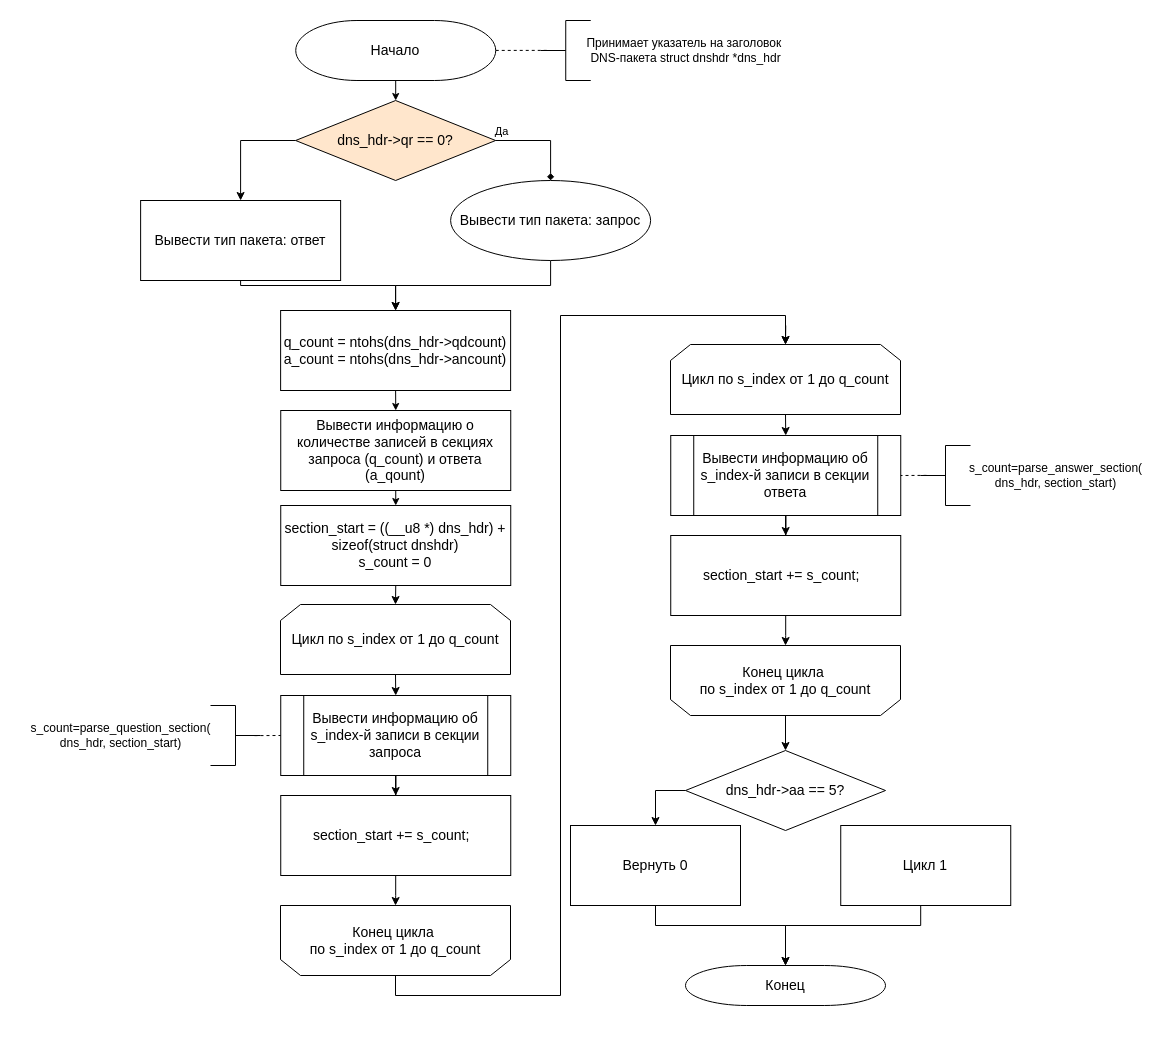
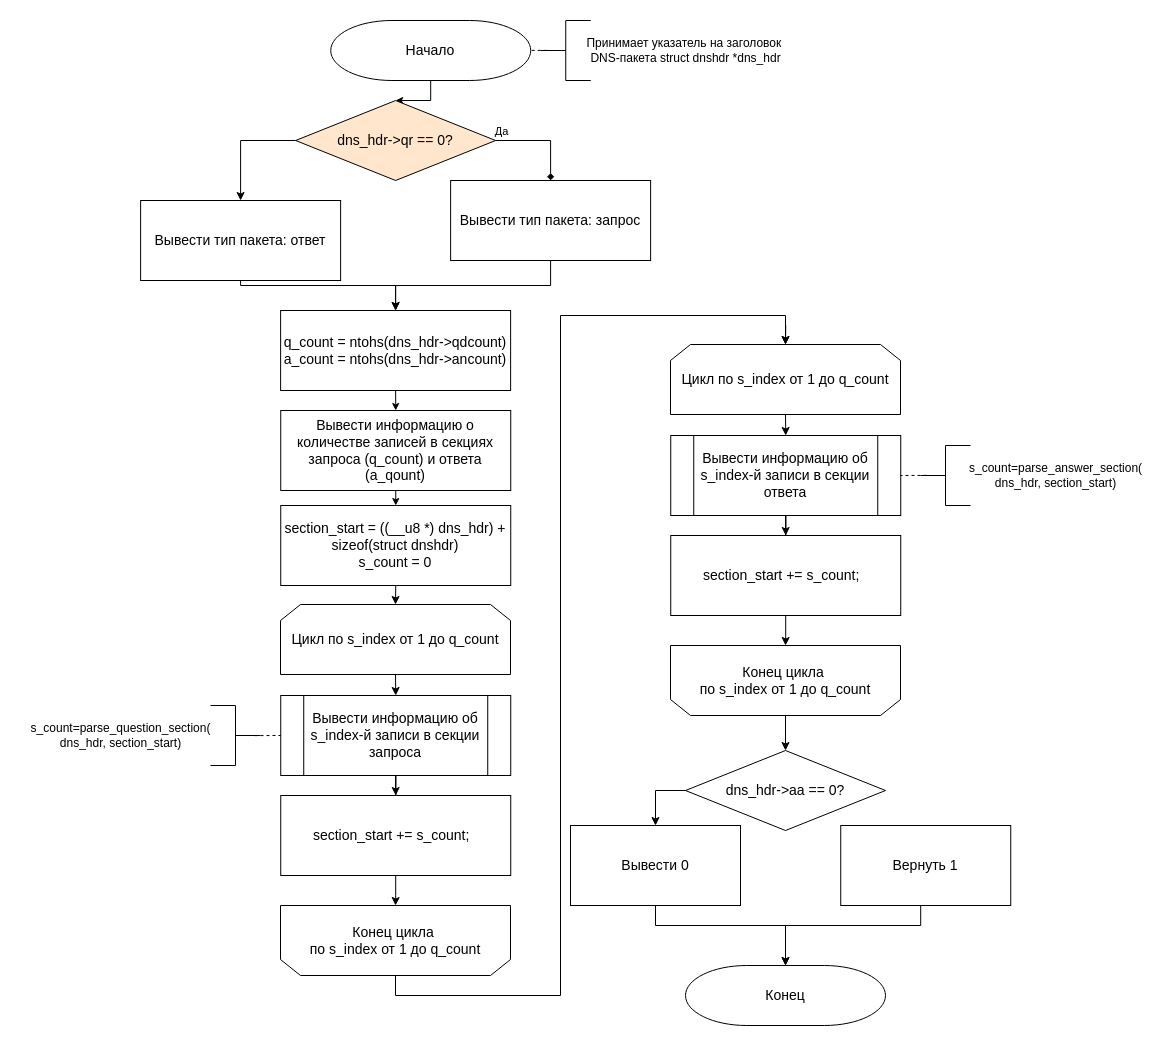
  <mxCell id="0" />
  <mxCell id="1" parent="0" />
  <mxCell id="2" style="edgeStyle=orthogonalEdgeStyle;rounded=0;orthogonalLoop=1;jettySize=auto;html=1;startSize=1;endArrow=classic;endFill=1;endSize=5;strokeWidth=1;" parent="1" source="3" target="5" edge="1"><mxGeometry relative="1" as="geometry" /></mxCell>
- <mxCell id="3" value="Начало" style="strokeWidth=1;shape=mxgraph.flowchart.terminator;whiteSpace=wrap;fontFamily=Helvetica;fontSize=14;fontStyle=0" parent="1" vertex="1"><mxGeometry x="295.24" y="20" width="200" height="60" as="geometry" /></mxCell>
+ <mxCell id="3" value="Начало" style="strokeWidth=1;shape=mxgraph.flowchart.terminator;whiteSpace=wrap;fontFamily=Helvetica;fontSize=14;fontStyle=0" parent="1" vertex="1"><mxGeometry x="330.24" y="20" width="200" height="60" as="geometry" /></mxCell>
  <mxCell id="4" style="edgeStyle=orthogonalEdgeStyle;rounded=0;orthogonalLoop=1;jettySize=auto;html=1;exitX=0;exitY=0.5;exitDx=0;exitDy=0;" parent="1" source="5" target="18" edge="1"><mxGeometry relative="1" as="geometry" /></mxCell>
  <mxCell id="5" value="dns_hdr-&gt;qr == 0?" style="rhombus;whiteSpace=wrap;strokeWidth=1;fontFamily=Helvetica;fontSize=14;fontStyle=0;fillColor=#ffe6cc;" parent="1" vertex="1"><mxGeometry x="295.12" y="100" width="200" height="80" as="geometry" /></mxCell>
  <mxCell id="6" style="edgeStyle=orthogonalEdgeStyle;rounded=0;orthogonalLoop=1;jettySize=auto;html=1;exitX=0.5;exitY=1;exitDx=0;exitDy=0;entryX=0.5;entryY=0;entryDx=0;entryDy=0;startSize=1;endArrow=classic;endFill=1;endSize=5;strokeWidth=1;" parent="1" source="7" target="10" edge="1"><mxGeometry relative="1" as="geometry" /></mxCell>
  <mxCell id="7" value="q_count = ntohs(dns_hdr-&gt;qdcount)&#10;a_count = ntohs(dns_hdr-&gt;ancount)" style="rounded=0;whiteSpace=wrap;strokeWidth=1;fontFamily=Helvetica;fontSize=14;fontStyle=0" parent="1" vertex="1"><mxGeometry x="280.12" y="310" width="230" height="80" as="geometry" /></mxCell>
  <mxCell id="8" value="" style="endArrow=none;dashed=1;html=1;strokeWidth=1;startSize=1;endSize=1;exitX=0.12;exitY=0.498;exitDx=0;exitDy=0;exitPerimeter=0;" parent="1" source="9" target="3" edge="1"><mxGeometry width="50" height="50" relative="1" as="geometry"><mxPoint x="590.12" y="50" as="sourcePoint" /><mxPoint x="500" y="50" as="targetPoint" /></mxGeometry></mxCell>
  <mxCell id="9" value="" style="strokeWidth=1;html=1;shape=mxgraph.flowchart.annotation_2;align=left;labelPosition=right;pointerEvents=1;direction=east;" parent="1" vertex="1"><mxGeometry x="540.24" y="20" width="50" height="60" as="geometry" /></mxCell>
  <mxCell id="10" value="Вывести информацию о количестве записей в секциях запроса (q_count) и ответа (a_qount)" style="rounded=0;whiteSpace=wrap;strokeWidth=1;fontFamily=Helvetica;fontSize=14;fontStyle=0" parent="1" vertex="1"><mxGeometry x="280.24" y="410" width="230" height="80" as="geometry" /></mxCell>
  <mxCell id="11" style="edgeStyle=orthogonalEdgeStyle;rounded=0;orthogonalLoop=1;jettySize=auto;html=1;entryX=0.5;entryY=0;entryDx=0;entryDy=0;" parent="1" source="12" edge="1" target="7"><mxGeometry relative="1" as="geometry"><mxPoint x="395" y="285" as="targetPoint" /><Array as="points"><mxPoint x="550" y="285" /><mxPoint x="395" y="285" /></Array></mxGeometry></mxCell>
- <mxCell id="12" value="Вывести тип пакета: запрос" style="ellipse;whiteSpace=wrap;strokeWidth=1;fontFamily=Helvetica;fontSize=14;fontStyle=0;" parent="1" vertex="1"><mxGeometry x="450.12" y="180" width="200" height="80" as="geometry" /></mxCell>
+ <mxCell id="12" value="Вывести тип пакета: запрос" style="rounded=0;whiteSpace=wrap;strokeWidth=1;fontFamily=Helvetica;fontSize=14;fontStyle=0" parent="1" vertex="1"><mxGeometry x="450.12" y="180" width="200" height="80" as="geometry" /></mxCell>
  <mxCell id="13" style="edgeStyle=orthogonalEdgeStyle;rounded=0;orthogonalLoop=1;jettySize=auto;html=1;entryX=0.5;entryY=0;entryDx=0;entryDy=0;entryPerimeter=0;startSize=1;endArrow=diamond;endFill=1;endSize=5;strokeWidth=1;exitX=1;exitY=0.5;exitDx=0;exitDy=0;" parent="1" source="5" target="12" edge="1"><mxGeometry relative="1" as="geometry"><mxPoint x="495.12" y="140" as="sourcePoint" /><mxPoint x="670.12" y="260" as="targetPoint" /></mxGeometry></mxCell>
  <mxCell id="14" value="Да" style="edgeLabel;html=1;align=center;verticalAlign=middle;resizable=0;points=[];" parent="13" vertex="1" connectable="0"><mxGeometry x="-0.397" y="-4" relative="1" as="geometry"><mxPoint x="-23.24" y="-14" as="offset" /></mxGeometry></mxCell>
  <mxCell id="15" style="edgeStyle=orthogonalEdgeStyle;rounded=0;orthogonalLoop=1;jettySize=auto;html=1;exitX=0.5;exitY=1;exitDx=0;exitDy=0;" parent="1" source="16" target="27" edge="1"><mxGeometry relative="1" as="geometry" /></mxCell>
  <mxCell id="16" value="Вывести информацию об s_index-й записи в секции запроса" style="shape=process;whiteSpace=wrap;backgroundOutline=1;fontFamily=Helvetica;fontSize=14;fontStyle=0" parent="1" vertex="1"><mxGeometry x="280.24" y="695" width="230" height="80" as="geometry" /></mxCell>
  <mxCell id="17" style="edgeStyle=orthogonalEdgeStyle;rounded=0;orthogonalLoop=1;jettySize=auto;html=1;entryX=0.5;entryY=0;entryDx=0;entryDy=0;" parent="1" source="18" target="7" edge="1"><mxGeometry relative="1" as="geometry"><Array as="points"><mxPoint x="240" y="285" /><mxPoint x="395" y="285" /></Array></mxGeometry></mxCell>
  <mxCell id="18" value="Вывести тип пакета: ответ" style="rounded=0;whiteSpace=wrap;strokeWidth=1;fontFamily=Helvetica;fontSize=14;fontStyle=0" parent="1" vertex="1"><mxGeometry x="140.12" y="200" width="200" height="80" as="geometry" /></mxCell>
  <mxCell id="19" style="edgeStyle=orthogonalEdgeStyle;rounded=0;orthogonalLoop=1;jettySize=auto;html=1;exitX=0.5;exitY=1;exitDx=0;exitDy=0;entryX=0.5;entryY=0;entryDx=0;entryDy=0;" parent="1" source="20" target="23" edge="1"><mxGeometry relative="1" as="geometry" /></mxCell>
  <mxCell id="20" value="section_start = ((__u8 *) dns_hdr) + sizeof(struct dnshdr)&#10;s_count = 0" style="rounded=0;whiteSpace=wrap;strokeWidth=1;fontFamily=Helvetica;fontSize=14;fontStyle=0" parent="1" vertex="1"><mxGeometry x="280.24" y="505" width="230" height="80" as="geometry" /></mxCell>
  <mxCell id="21" style="edgeStyle=orthogonalEdgeStyle;rounded=0;orthogonalLoop=1;jettySize=auto;html=1;exitX=0.5;exitY=1;exitDx=0;exitDy=0;entryX=0.5;entryY=0;entryDx=0;entryDy=0;startSize=1;endArrow=classic;endFill=1;endSize=5;strokeWidth=1;" parent="1" source="10" target="20" edge="1"><mxGeometry relative="1" as="geometry"><mxPoint x="395.24" y="490" as="sourcePoint" /><mxPoint x="395.12" y="604" as="targetPoint" /></mxGeometry></mxCell>
  <mxCell id="22" style="edgeStyle=orthogonalEdgeStyle;rounded=0;orthogonalLoop=1;jettySize=auto;html=1;exitX=0.5;exitY=1;exitDx=0;exitDy=0;entryX=0.5;entryY=0;entryDx=0;entryDy=0;" parent="1" source="23" target="16" edge="1"><mxGeometry relative="1" as="geometry" /></mxCell>
  <mxCell id="23" value="&lt;span style=&quot;font-size: 14px&quot;&gt;Цикл по&amp;nbsp;&lt;/span&gt;&lt;span style=&quot;font-size: 14px&quot;&gt;s_index от 1 до q_count&lt;/span&gt;" style="shape=loopLimit;whiteSpace=wrap;html=1;strokeWidth=1;" parent="1" vertex="1"><mxGeometry x="280" y="604" width="230" height="70" as="geometry" /></mxCell>
  <mxCell id="24" style="edgeStyle=orthogonalEdgeStyle;rounded=0;orthogonalLoop=1;jettySize=auto;html=1;exitX=0.5;exitY=0;exitDx=0;exitDy=0;entryX=0.5;entryY=0;entryDx=0;entryDy=0;" parent="1" source="25" target="36" edge="1"><mxGeometry relative="1" as="geometry"><Array as="points"><mxPoint x="395" y="995" /><mxPoint x="560" y="995" /><mxPoint x="560" y="315" /><mxPoint x="785" y="315" /></Array></mxGeometry></mxCell>
  <mxCell id="25" value="&lt;span style=&quot;font-size: 14px&quot;&gt;Конец цикла&amp;nbsp;&lt;br&gt;&lt;/span&gt;&lt;span style=&quot;font-size: 14px&quot;&gt;по&amp;nbsp;&lt;/span&gt;&lt;span style=&quot;font-size: 14px&quot;&gt;s_index от 1 до q_count&lt;/span&gt;&lt;span style=&quot;font-size: 14px&quot;&gt;&lt;br&gt;&lt;/span&gt;" style="shape=loopLimit;whiteSpace=wrap;html=1;strokeWidth=1;direction=west;" parent="1" vertex="1"><mxGeometry x="280" y="905" width="230" height="70" as="geometry" /></mxCell>
  <mxCell id="26" style="edgeStyle=orthogonalEdgeStyle;rounded=0;orthogonalLoop=1;jettySize=auto;html=1;entryX=0.5;entryY=1;entryDx=0;entryDy=0;" parent="1" source="27" target="25" edge="1"><mxGeometry relative="1" as="geometry" /></mxCell>
  <mxCell id="27" value="section_start += s_count;  " style="rounded=0;whiteSpace=wrap;strokeWidth=1;fontFamily=Helvetica;fontSize=14;fontStyle=0" parent="1" vertex="1"><mxGeometry x="280.24" y="795" width="230" height="80" as="geometry" /></mxCell>
  <mxCell id="28" value="&lt;span style=&quot;text-align: left&quot;&gt;Принимает указатель на заголовок&amp;nbsp;&lt;/span&gt;&lt;br style=&quot;text-align: left&quot;&gt;&lt;span style=&quot;text-align: left&quot;&gt;DNS-пакета struct dnshdr *dns_hdr&lt;/span&gt;" style="text;html=1;align=center;verticalAlign=middle;resizable=0;points=[];autosize=1;" parent="1" vertex="1"><mxGeometry x="580" y="35" width="210" height="30" as="geometry" /></mxCell>
  <mxCell id="29" value="" style="endArrow=none;dashed=1;html=1;strokeWidth=1;entryX=0;entryY=0.5;entryDx=0;entryDy=0;entryPerimeter=0;startSize=1;endSize=1;exitX=0.12;exitY=0.498;exitDx=0;exitDy=0;exitPerimeter=0;" parent="1" source="30" edge="1"><mxGeometry width="50" height="50" relative="1" as="geometry"><mxPoint x="575.12" y="735" as="sourcePoint" /><mxPoint x="280.24" y="735" as="targetPoint" /></mxGeometry></mxCell>
  <mxCell id="30" value="" style="strokeWidth=1;html=1;shape=mxgraph.flowchart.annotation_2;align=left;labelPosition=right;pointerEvents=1;direction=west;" parent="1" vertex="1"><mxGeometry x="210" y="705" width="50" height="60" as="geometry" /></mxCell>
  <mxCell id="31" value="s_count=parse_question_section(&lt;br style=&quot;padding: 0px ; margin: 0px&quot;&gt;dns_hdr, section_start)" style="text;html=1;align=center;verticalAlign=middle;resizable=0;points=[];autosize=1;" parent="1" vertex="1"><mxGeometry x="20" y="720" width="200" height="30" as="geometry" /></mxCell>
  <mxCell id="32" style="edgeStyle=orthogonalEdgeStyle;rounded=0;orthogonalLoop=1;jettySize=auto;html=1;exitX=0.5;exitY=1;exitDx=0;exitDy=0;" parent="1" source="33" target="39" edge="1"><mxGeometry relative="1" as="geometry" /></mxCell>
  <mxCell id="33" value="Вывести информацию об s_index-й записи в секции ответа" style="shape=process;whiteSpace=wrap;backgroundOutline=1;fontFamily=Helvetica;fontSize=14;fontStyle=0" parent="1" vertex="1"><mxGeometry x="670.24" y="435" width="230" height="80" as="geometry" /></mxCell>
  <mxCell id="34" style="edgeStyle=orthogonalEdgeStyle;rounded=0;orthogonalLoop=1;jettySize=auto;html=1;exitX=0.5;exitY=1;exitDx=0;exitDy=0;entryX=0.5;entryY=0;entryDx=0;entryDy=0;" parent="1" target="36" edge="1"><mxGeometry relative="1" as="geometry"><mxPoint x="785.24" y="325" as="sourcePoint" /></mxGeometry></mxCell>
  <mxCell id="35" style="edgeStyle=orthogonalEdgeStyle;rounded=0;orthogonalLoop=1;jettySize=auto;html=1;exitX=0.5;exitY=1;exitDx=0;exitDy=0;entryX=0.5;entryY=0;entryDx=0;entryDy=0;" parent="1" source="36" target="33" edge="1"><mxGeometry relative="1" as="geometry" /></mxCell>
  <mxCell id="36" value="&lt;span style=&quot;font-size: 14px&quot;&gt;Цикл по&amp;nbsp;&lt;/span&gt;&lt;span style=&quot;font-size: 14px&quot;&gt;s_index от 1 до q_count&lt;/span&gt;" style="shape=loopLimit;whiteSpace=wrap;html=1;strokeWidth=1;" parent="1" vertex="1"><mxGeometry x="670" y="344" width="230" height="70" as="geometry" /></mxCell>
  <mxCell id="37" value="&lt;span style=&quot;font-size: 14px&quot;&gt;Конец цикла&amp;nbsp;&lt;br&gt;&lt;/span&gt;&lt;span style=&quot;font-size: 14px&quot;&gt;по&amp;nbsp;&lt;/span&gt;&lt;span style=&quot;font-size: 14px&quot;&gt;s_index от 1 до q_count&lt;/span&gt;&lt;span style=&quot;font-size: 14px&quot;&gt;&lt;br&gt;&lt;/span&gt;" style="shape=loopLimit;whiteSpace=wrap;html=1;strokeWidth=1;direction=west;" parent="1" vertex="1"><mxGeometry x="670" y="645" width="230" height="70" as="geometry" /></mxCell>
  <mxCell id="38" style="edgeStyle=orthogonalEdgeStyle;rounded=0;orthogonalLoop=1;jettySize=auto;html=1;entryX=0.5;entryY=1;entryDx=0;entryDy=0;" parent="1" source="39" target="37" edge="1"><mxGeometry relative="1" as="geometry" /></mxCell>
  <mxCell id="39" value="section_start += s_count;  " style="rounded=0;whiteSpace=wrap;strokeWidth=1;fontFamily=Helvetica;fontSize=14;fontStyle=0" parent="1" vertex="1"><mxGeometry x="670.24" y="535" width="230" height="80" as="geometry" /></mxCell>
  <mxCell id="40" value="" style="endArrow=none;dashed=1;html=1;strokeWidth=1;entryX=1;entryY=0.5;entryDx=0;entryDy=0;startSize=1;endSize=1;exitX=0.12;exitY=0.498;exitDx=0;exitDy=0;exitPerimeter=0;" parent="1" source="41" target="33" edge="1"><mxGeometry width="50" height="50" relative="1" as="geometry"><mxPoint x="965.12" y="475" as="sourcePoint" /><mxPoint x="670.24" y="475" as="targetPoint" /></mxGeometry></mxCell>
  <mxCell id="41" value="" style="strokeWidth=1;html=1;shape=mxgraph.flowchart.annotation_2;align=left;labelPosition=right;pointerEvents=1;direction=east;" parent="1" vertex="1"><mxGeometry x="920" y="445" width="50" height="60" as="geometry" /></mxCell>
  <mxCell id="42" value="s_count=parse_answer_section(&lt;br style=&quot;padding: 0px ; margin: 0px&quot;&gt;dns_hdr, section_start)" style="text;html=1;align=center;verticalAlign=middle;resizable=0;points=[];autosize=1;" parent="1" vertex="1"><mxGeometry x="960" y="460" width="190" height="30" as="geometry" /></mxCell>
- <mxCell id="43" value="Конец" style="strokeWidth=1;shape=mxgraph.flowchart.terminator;whiteSpace=wrap;fontFamily=Helvetica;fontSize=14;fontStyle=0" parent="1" vertex="1"><mxGeometry x="685" y="965" width="200" height="40" as="geometry" /></mxCell>
+ <mxCell id="43" value="Конец" style="strokeWidth=1;shape=mxgraph.flowchart.terminator;whiteSpace=wrap;fontFamily=Helvetica;fontSize=14;fontStyle=0" parent="1" vertex="1"><mxGeometry x="685" y="965" width="200" height="60" as="geometry" /></mxCell>
  <mxCell id="44" style="edgeStyle=orthogonalEdgeStyle;rounded=0;orthogonalLoop=1;jettySize=auto;html=1;exitX=0;exitY=0.5;exitDx=0;exitDy=0;entryX=0.5;entryY=0;entryDx=0;entryDy=0;" parent="1" source="45" target="50" edge="1"><mxGeometry relative="1" as="geometry" /></mxCell>
- <mxCell id="45" value="dns_hdr-&gt;aa == 5?" style="rhombus;whiteSpace=wrap;strokeWidth=1;fontFamily=Helvetica;fontSize=14;fontStyle=0" parent="1" vertex="1"><mxGeometry x="685" y="750" width="200" height="80" as="geometry" /></mxCell>
+ <mxCell id="45" value="dns_hdr-&gt;aa == 0?" style="rhombus;whiteSpace=wrap;strokeWidth=1;fontFamily=Helvetica;fontSize=14;fontStyle=0" parent="1" vertex="1"><mxGeometry x="685" y="750" width="200" height="80" as="geometry" /></mxCell>
  <mxCell id="46" style="edgeStyle=orthogonalEdgeStyle;rounded=0;orthogonalLoop=1;jettySize=auto;html=1;entryX=0.5;entryY=0;entryDx=0;entryDy=0;entryPerimeter=0;" parent="1" source="37" target="45" edge="1"><mxGeometry relative="1" as="geometry"><mxPoint x="705.2" y="715" as="sourcePoint" /><mxPoint x="705" y="870" as="targetPoint" /></mxGeometry></mxCell>
  <mxCell id="47" style="edgeStyle=orthogonalEdgeStyle;rounded=0;orthogonalLoop=1;jettySize=auto;html=1;entryX=0.5;entryY=0;entryDx=0;entryDy=0;entryPerimeter=0;" parent="1" edge="1" target="43"><mxGeometry relative="1" as="geometry"><mxPoint x="920.2" y="905" as="sourcePoint" /><mxPoint x="785" y="935" as="targetPoint" /><Array as="points"><mxPoint x="920" y="925" /><mxPoint x="785" y="925" /></Array></mxGeometry></mxCell>
- <mxCell id="48" value="Цикл 1" style="rounded=0;whiteSpace=wrap;strokeWidth=1;fontFamily=Helvetica;fontSize=14;fontStyle=0" parent="1" vertex="1"><mxGeometry x="840.24" y="825" width="170" height="80" as="geometry" /></mxCell>
+ <mxCell id="48" value="Вернуть 1" style="rounded=0;whiteSpace=wrap;strokeWidth=1;fontFamily=Helvetica;fontSize=14;fontStyle=0" parent="1" vertex="1"><mxGeometry x="840.24" y="825" width="170" height="80" as="geometry" /></mxCell>
  <mxCell id="49" style="edgeStyle=orthogonalEdgeStyle;rounded=0;orthogonalLoop=1;jettySize=auto;html=1;entryX=0.5;entryY=0;entryDx=0;entryDy=0;entryPerimeter=0;" parent="1" source="50" target="43" edge="1"><mxGeometry relative="1" as="geometry"><Array as="points"><mxPoint x="655" y="925" /><mxPoint x="785" y="925" /></Array></mxGeometry></mxCell>
- <mxCell id="50" value="Вернуть 0" style="rounded=0;whiteSpace=wrap;strokeWidth=1;fontFamily=Helvetica;fontSize=14;fontStyle=0" parent="1" vertex="1"><mxGeometry x="570" y="825" width="170" height="80" as="geometry" /></mxCell>
+ <mxCell id="50" value="Вывести 0" style="rounded=0;whiteSpace=wrap;strokeWidth=1;fontFamily=Helvetica;fontSize=14;fontStyle=0" parent="1" vertex="1"><mxGeometry x="570" y="825" width="170" height="80" as="geometry" /></mxCell>
